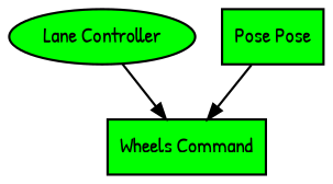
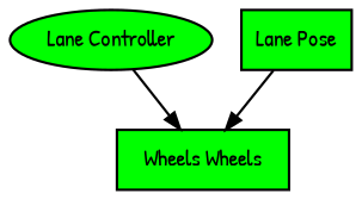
  digraph {
    fontname="Patrick Hand"
    node [fillcolor=green fontname="Patrick Hand" penwidth=1.5 shape=box style=filled]
    edge [fontname="Patrick Hand" penwidth=1.5]
    n1 [label="Lane Controller" shape=ellipse]
-   n2 [label="Wheels Command"]
-   n3 [label="Pose Pose"]
+   n2 [label="Wheels Wheels"]
+   n3 [label="Lane Pose"]
    n1 -> n2
    n3 -> n2
  }
